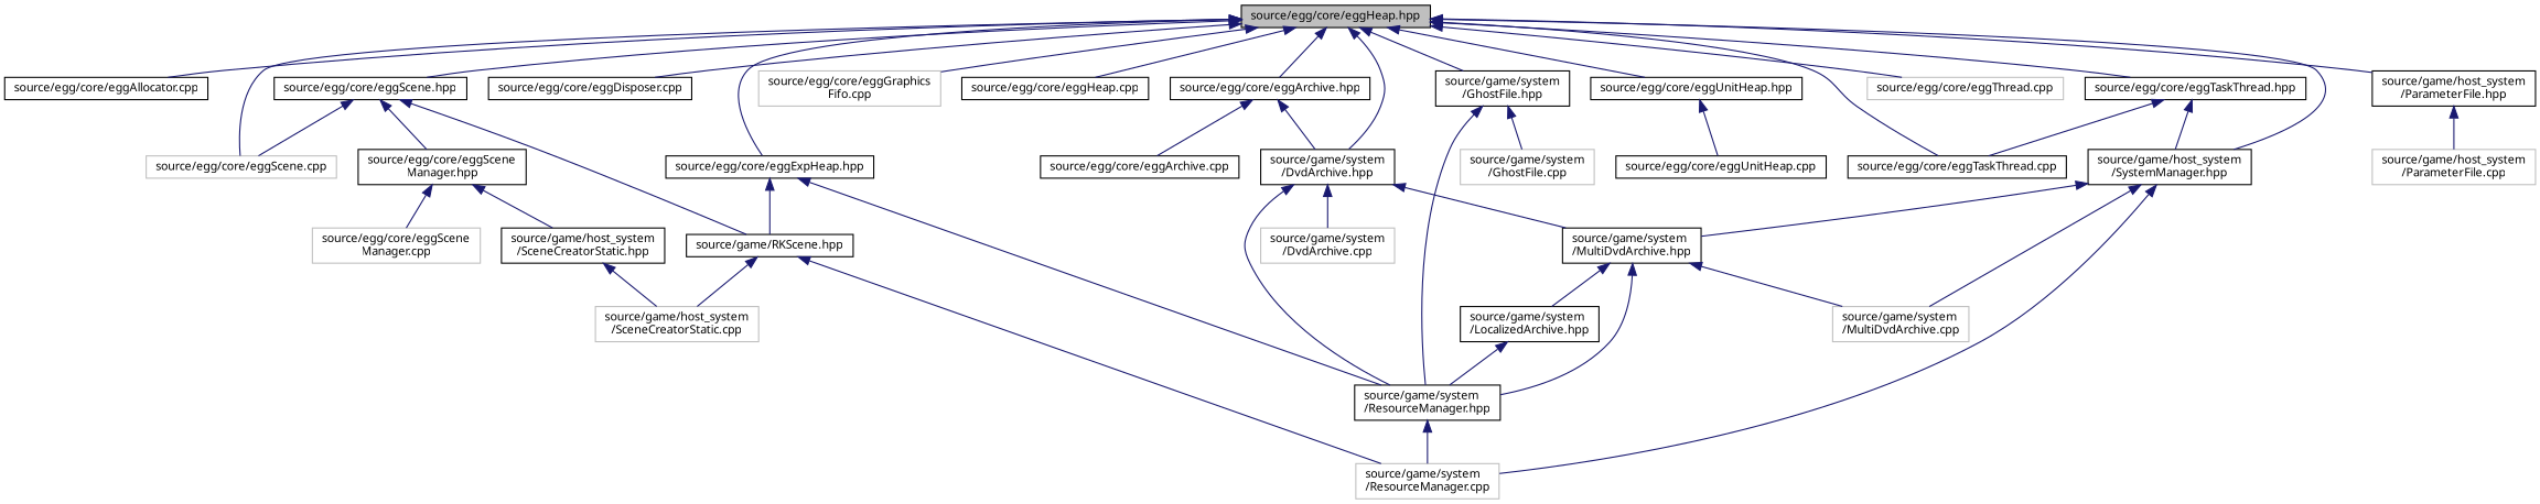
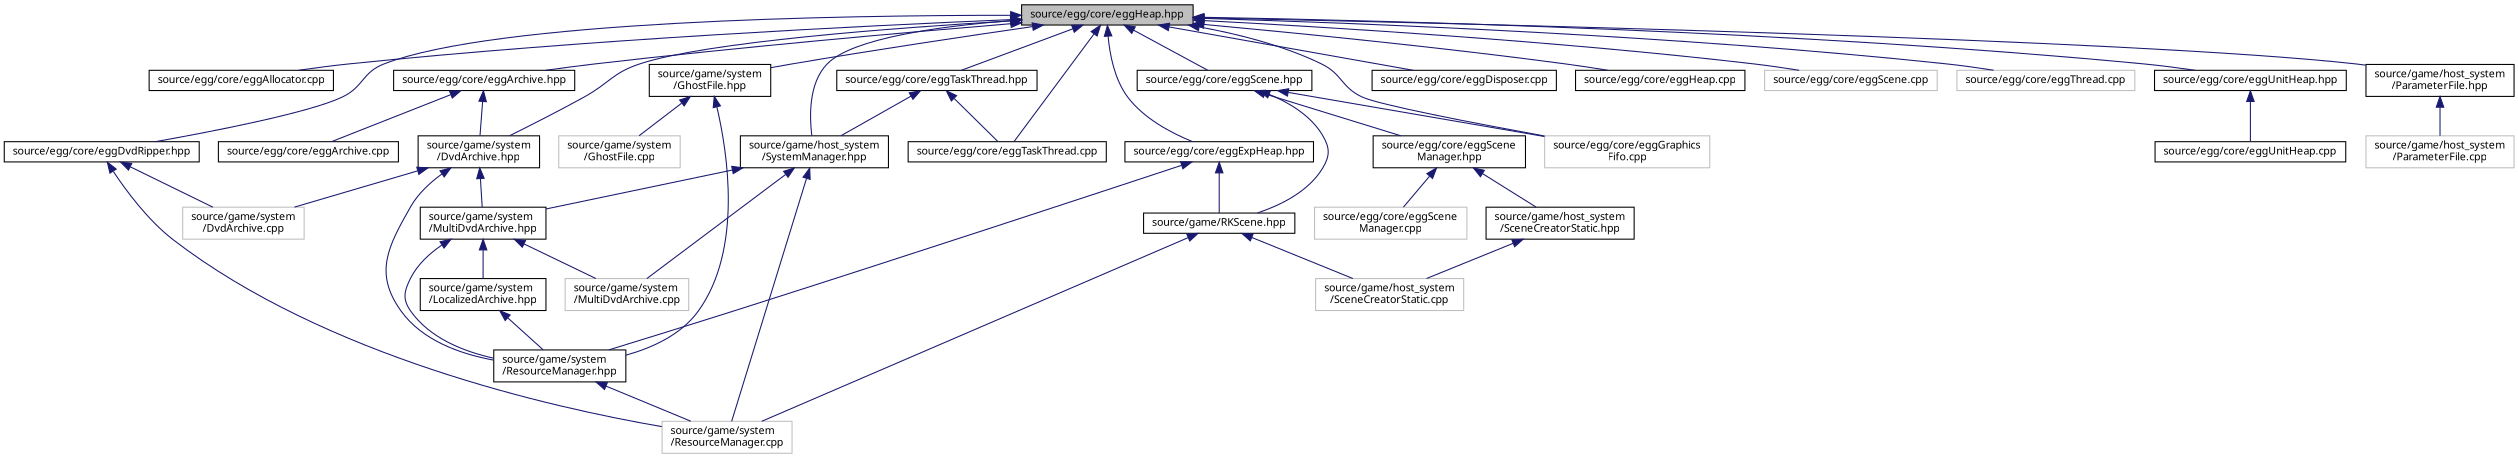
  digraph {
    fontname="Noto Sans"
    node [color=black fillcolor=white fontname="Noto Sans" fontsize=10 shape=record style=filled]
    edge [color=midnightblue dir=back fontname="Noto Sans" fontsize=10 labelfontname=FreeMono labelfontsize=10 style=solid]
    n1 [fillcolor=grey75 fontcolor=black height=0.2 label="source/egg/core/eggHeap.hpp" width=0.4]
    n2 [height=0.2 label="source/egg/core/eggAllocator.cpp" width=0.4]
    n3 [height=0.2 label="source/egg/core/eggArchive.hpp" width=0.4]
    n4 [height=0.2 label="source/game/system\l/DvdArchive.hpp" width=0.4]
    n5 [height=0.2 label="source/egg/core/eggDisposer.cpp" width=0.4]
+   n6 [height=0.2 label="source/egg/core/eggDvdRipper.hpp" width=0.4]
    n7 [height=0.2 label="source/egg/core/eggExpHeap.hpp" width=0.4]
    n8 [color=grey75 height=0.2 label="source/egg/core/eggGraphics\lFifo.cpp" width=0.4]
    n9 [height=0.2 label="source/egg/core/eggHeap.cpp" width=0.4]
    n10 [color=grey75 height=0.2 label="source/egg/core/eggScene.cpp" width=0.4]
    n11 [height=0.2 label="source/egg/core/eggScene.hpp" width=0.4]
    n12 [height=0.2 label="source/egg/core/eggTaskThread.cpp" width=0.4]
    n13 [height=0.2 label="source/egg/core/eggTaskThread.hpp" width=0.4]
    n14 [height=0.2 label="source/game/host_system\l/SystemManager.hpp" width=0.4]
    n15 [color=grey75 height=0.2 label="source/egg/core/eggThread.cpp" width=0.4]
    n16 [height=0.2 label="source/egg/core/eggUnitHeap.hpp" width=0.4]
    n17 [height=0.2 label="source/game/host_system\l/ParameterFile.hpp" width=0.4]
    n18 [height=0.2 label="source/game/system\l/GhostFile.hpp" width=0.4]
    n19 [height=0.2 label="source/egg/core/eggArchive.cpp" width=0.4]
    n20 [color=grey75 height=0.2 label="source/game/system\l/DvdArchive.cpp" width=0.4]
    n21 [height=0.2 label="source/game/system\l/MultiDvdArchive.hpp" width=0.4]
    n22 [height=0.2 label="source/game/system\l/ResourceManager.hpp" width=0.4]
    n23 [color=grey75 height=0.2 label="source/game/system\l/ResourceManager.cpp" width=0.4]
    n24 [height=0.2 label="source/game/RKScene.hpp" width=0.4]
    n25 [height=0.2 label="source/egg/core/eggScene\lManager.hpp" width=0.4]
    n26 [color=grey75 height=0.2 label="source/game/system\l/MultiDvdArchive.cpp" width=0.4]
    n27 [height=0.2 label="source/egg/core/eggUnitHeap.cpp" width=0.4]
    n28 [color=grey75 height=0.2 label="source/game/host_system\l/ParameterFile.cpp" width=0.4]
    n29 [color=grey75 height=0.2 label="source/game/system\l/GhostFile.cpp" width=0.4]
    n30 [height=0.2 label="source/game/system\l/LocalizedArchive.hpp" width=0.4]
    n31 [color=grey75 height=0.2 label="source/game/host_system\l/SceneCreatorStatic.cpp" width=0.4]
    n32 [color=grey75 height=0.2 label="source/egg/core/eggScene\lManager.cpp" width=0.4]
    n33 [height=0.2 label="source/game/host_system\l/SceneCreatorStatic.hpp" width=0.4]
    n1 -> n2
    n1 -> n3
    n1 -> n4
    n1 -> n5
+   n1 -> n6
    n1 -> n7
    n1 -> n8
    n1 -> n9
    n1 -> n10
    n1 -> n11
    n1 -> n12
    n1 -> n13
    n1 -> n14
    n1 -> n15
    n1 -> n16
    n1 -> n17
    n1 -> n18
    n3 -> n4
    n3 -> n19
    n4 -> n20
    n4 -> n21
    n4 -> n22
+   n6 -> n20
+   n6 -> n23
    n7 -> n22
    n7 -> n24
-   n11 -> n10
+   n11 -> n8
    n11 -> n24
    n11 -> n25
    n13 -> n12
    n13 -> n14
    n14 -> n21
    n14 -> n23
    n14 -> n26
    n16 -> n27
    n17 -> n28
    n18 -> n22
    n18 -> n29
    n21 -> n22
    n21 -> n26
    n21 -> n30
    n22 -> n23
    n24 -> n23
    n24 -> n31
    n25 -> n32
    n25 -> n33
    n30 -> n22
    n33 -> n31
  }
